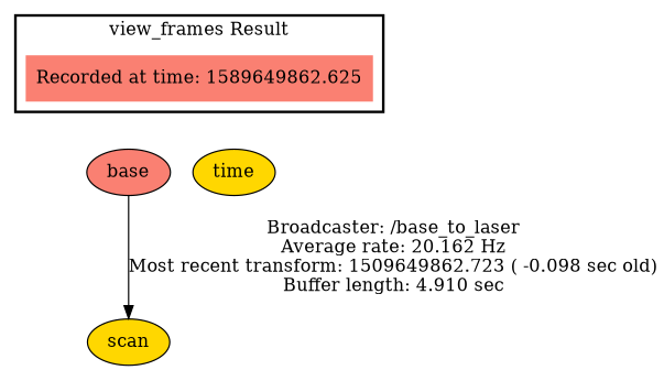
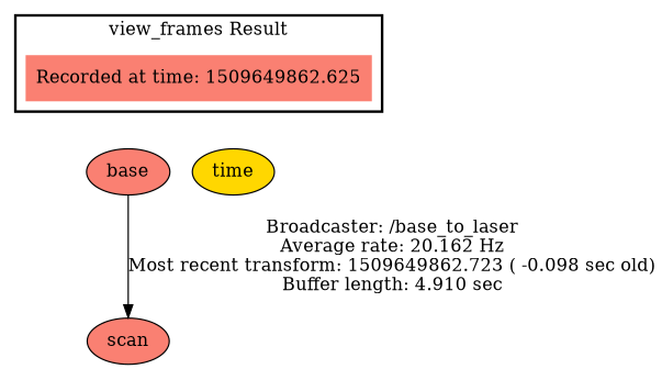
  digraph {
    node [fillcolor=salmon style=filled]
    edge [style=invis]
-   "Recorded at time: 1509649862.625" [shape=plaintext label="Recorded at time: 1589649862.625"]
+   "Recorded at time: 1509649862.625" [shape=plaintext]
    base
    n3 [fillcolor=gold label=time]
-   scan [fillcolor=gold]
+   scan
    subgraph cluster_1 {
      color=black
      label="view_frames Result"
      style=bold
      "Recorded at time: 1509649862.625"
    }
    "Recorded at time: 1509649862.625" -> base
    "Recorded at time: 1509649862.625" -> n3
    base -> scan [label="Broadcaster: /base_to_laser\nAverage rate: 20.162 Hz\nMost recent transform: 1509649862.723 ( -0.098 sec old)\nBuffer length: 4.910 sec\n" style=""]
  }
